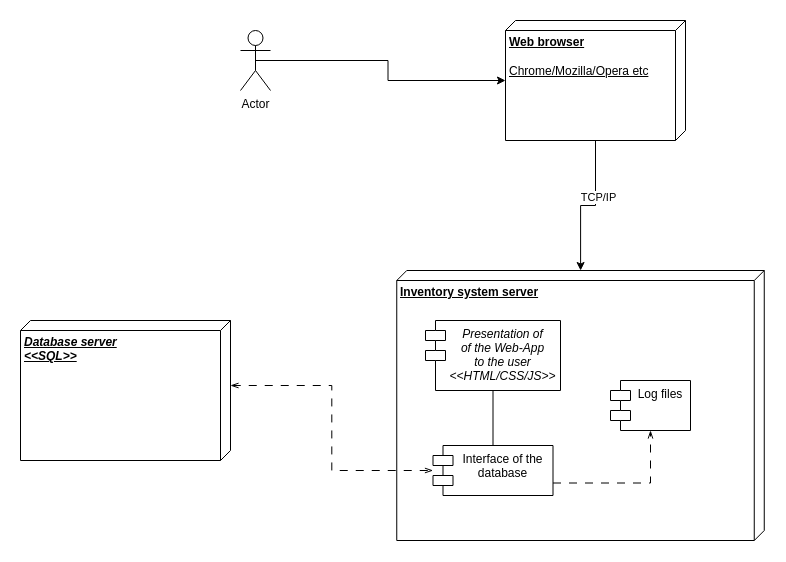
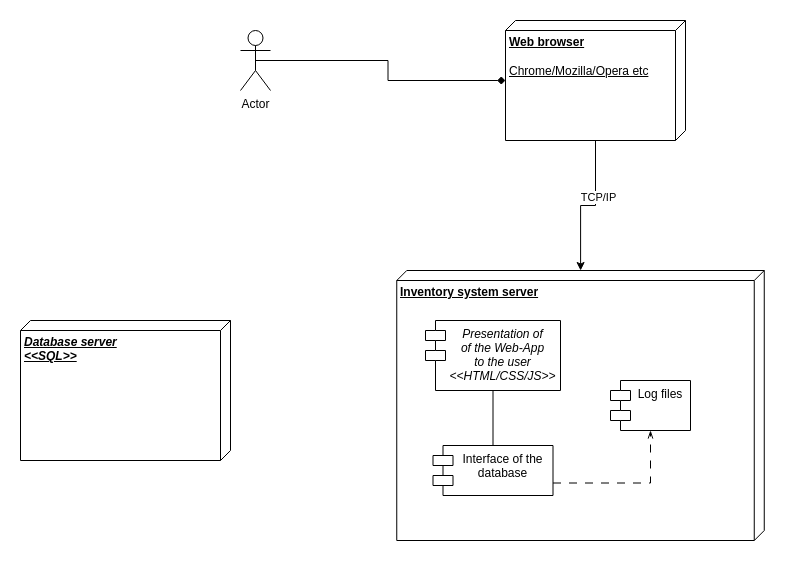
  <mxCell id="0" />
  <mxCell id="1" parent="0" />
  <mxCell id="2" value="Actor" style="shape=umlActor;verticalLabelPosition=bottom;verticalAlign=top;html=1;outlineConnect=0;" parent="1" vertex="1"><mxGeometry x="240" y="30" width="30" height="60" as="geometry" /></mxCell>
  <mxCell id="3" style="edgeStyle=orthogonalEdgeStyle;rounded=0;orthogonalLoop=1;jettySize=auto;html=1;" parent="1" source="6" target="7" edge="1"><mxGeometry relative="1" as="geometry" /></mxCell>
  <mxCell id="4" value="TCP/IP" style="edgeLabel;html=1;align=center;verticalAlign=middle;resizable=0;points=[];" parent="3" vertex="1" connectable="0"><mxGeometry x="-0.222" y="2" relative="1" as="geometry"><mxPoint as="offset" /></mxGeometry></mxCell>
- <mxCell id="5" style="edgeStyle=orthogonalEdgeStyle;rounded=0;orthogonalLoop=1;jettySize=auto;html=1;exitX=0.5;exitY=0.5;exitDx=0;exitDy=0;exitPerimeter=0;" parent="1" source="2" target="6" edge="1"><mxGeometry relative="1" as="geometry" /></mxCell>
+ <mxCell id="5" style="edgeStyle=orthogonalEdgeStyle;rounded=0;orthogonalLoop=1;jettySize=auto;html=1;exitX=0.5;exitY=0.5;exitDx=0;exitDy=0;exitPerimeter=0;endArrow=diamond;" parent="1" source="2" target="6" edge="1"><mxGeometry relative="1" as="geometry" /></mxCell>
  <mxCell id="6" value="&lt;b&gt;Web browser&lt;/b&gt;&lt;br&gt;&lt;br&gt;Chrome/Mozilla/Opera etc" style="verticalAlign=top;align=left;spacingTop=8;spacingLeft=2;spacingRight=12;shape=cube;size=10;direction=south;fontStyle=4;html=1;" parent="1" vertex="1"><mxGeometry x="505" y="20" width="180" height="120" as="geometry" /></mxCell>
  <mxCell id="7" value="&lt;b&gt;Inventory system server&lt;/b&gt;" style="verticalAlign=top;align=left;spacingTop=8;spacingLeft=2;spacingRight=12;shape=cube;size=10;direction=south;fontStyle=4;html=1;" parent="1" vertex="1"><mxGeometry x="396.25" y="270" width="367.5" height="270" as="geometry" /></mxCell>
  <mxCell id="8" style="edgeStyle=orthogonalEdgeStyle;rounded=0;orthogonalLoop=1;jettySize=auto;html=1;entryX=0.5;entryY=0;entryDx=0;entryDy=0;endArrow=none;endFill=0;" parent="1" source="9" target="12" edge="1"><mxGeometry relative="1" as="geometry" /></mxCell>
  <mxCell id="9" value="Presentation of&#10;of the Web-App &#10;to the user&#10;&lt;&lt;HTML/CSS/JS&gt;&gt;" style="shape=module;align=left;spacingLeft=20;align=center;verticalAlign=top;fontStyle=2" parent="1" vertex="1"><mxGeometry x="425" y="320" width="135" height="70" as="geometry" /></mxCell>
  <mxCell id="10" style="edgeStyle=orthogonalEdgeStyle;rounded=0;orthogonalLoop=1;jettySize=auto;html=1;exitX=1;exitY=0.75;exitDx=0;exitDy=0;entryX=0.5;entryY=1;entryDx=0;entryDy=0;endArrow=openThin;endFill=0;dashed=1;dashPattern=8 8;" parent="1" source="12" target="13" edge="1"><mxGeometry relative="1" as="geometry" /></mxCell>
- <mxCell id="11" style="edgeStyle=orthogonalEdgeStyle;rounded=0;orthogonalLoop=1;jettySize=auto;html=1;dashed=1;dashPattern=8 8;endArrow=openThin;endFill=0;exitX=0;exitY=0;exitDx=65;exitDy=0;exitPerimeter=0;startArrow=openThin;startFill=0;" parent="1" source="14" target="12" edge="1"><mxGeometry relative="1" as="geometry" /></mxCell>
  <mxCell id="12" value="Interface of the&#10;database" style="shape=module;align=left;spacingLeft=20;align=center;verticalAlign=top;" parent="1" vertex="1"><mxGeometry x="432.5" y="445" width="120" height="50" as="geometry" /></mxCell>
  <mxCell id="13" value="Log files" style="shape=module;align=left;spacingLeft=20;align=center;verticalAlign=top;" parent="1" vertex="1"><mxGeometry x="610" y="380" width="80" height="50" as="geometry" /></mxCell>
  <mxCell id="14" value="&lt;b&gt;&lt;i&gt;Database server&lt;br&gt;&amp;lt;&amp;lt;SQL&amp;gt;&amp;gt;&lt;br&gt;&lt;/i&gt;&lt;br&gt;&lt;/b&gt;" style="verticalAlign=top;align=left;spacingTop=8;spacingLeft=2;spacingRight=12;shape=cube;size=10;direction=south;fontStyle=4;html=1;" parent="1" vertex="1"><mxGeometry x="20" y="320" width="210" height="140" as="geometry" /></mxCell>
